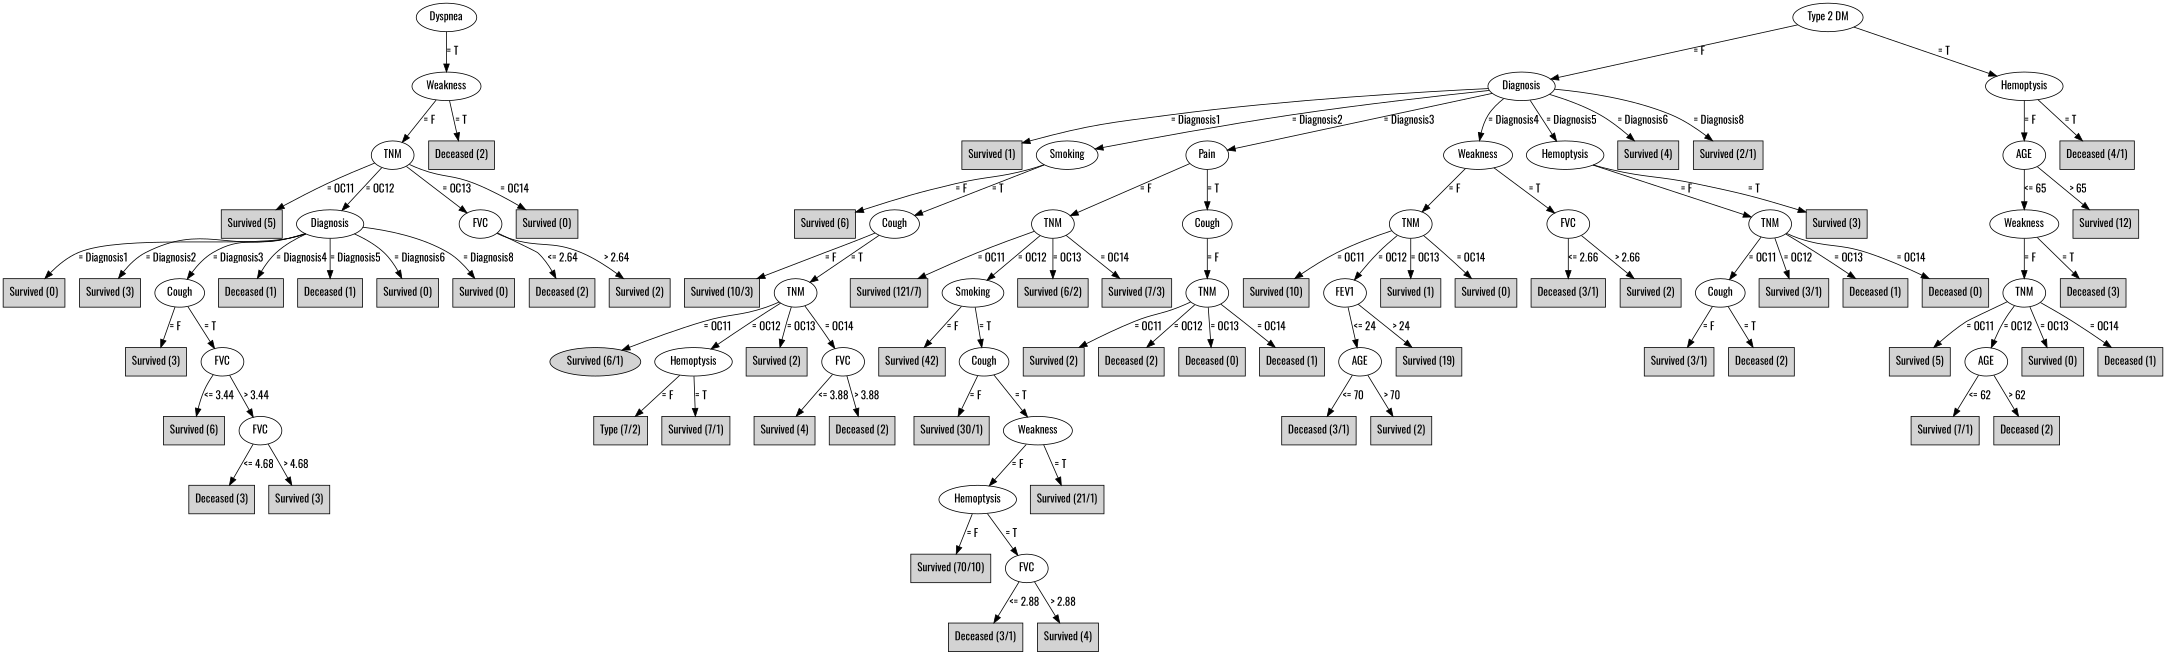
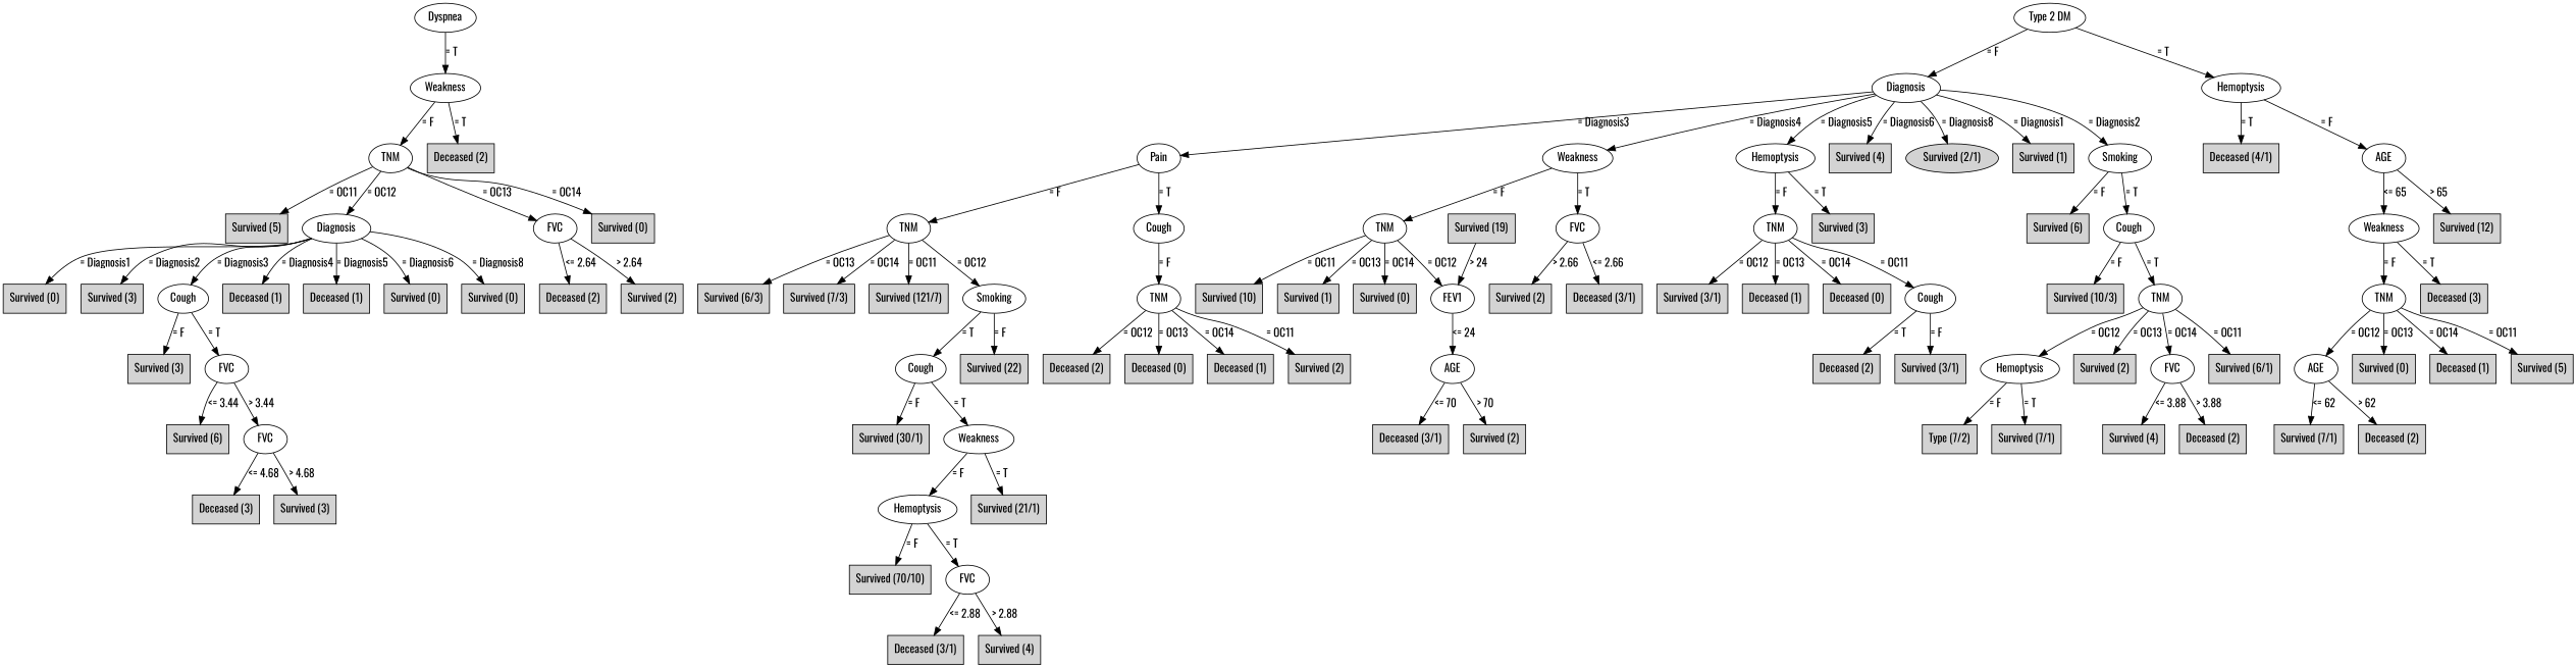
  digraph {
    fontname=Oswald
    node [fontname=Oswald shape=box style=filled]
    edge [fontname=Oswald]
    n1 [label=Dyspnea shape="" style=""]
    n2 [label=Weakness shape="" style=""]
    n3 [label="Type 2 DM" shape="" style=""]
    n4 [label=Diagnosis shape="" style=""]
    n5 [label=Hemoptysis shape="" style=""]
    n6 [label=TNM shape="" style=""]
    n7 [label="Deceased (2)"]
    n8 [label="Survived (1)"]
    n9 [label=Smoking shape="" style=""]
    n10 [label=Pain shape="" style=""]
    n11 [label=Weakness shape="" style=""]
    n12 [label=Hemoptysis shape="" style=""]
    n13 [label="Survived (4)"]
-   n14 [label="Survived (2/1)"]
+   n14 [label="Survived (2/1)" shape=ellipse]
    n15 [label=AGE shape="" style=""]
    n16 [label="Deceased (4/1)"]
    n17 [label="Survived (6)"]
    n18 [label=Cough shape="" style=""]
    n19 [label=TNM shape="" style=""]
    n20 [label=Cough shape="" style=""]
    n21 [label=TNM shape="" style=""]
    n22 [label=FVC shape="" style=""]
    n23 [label=TNM shape="" style=""]
    n24 [label="Survived (3)"]
    n25 [label="Survived (10/3)"]
    n26 [label=TNM shape="" style=""]
-   n27 [label="Survived (6/1)" shape=ellipse]
+   n27 [label="Survived (6/1)"]
    n28 [label=Hemoptysis shape="" style=""]
    n29 [label="Survived (2)"]
    n30 [label=FVC shape="" style=""]
    n31 [label="Type (7/2)"]
    n32 [label="Survived (7/1)"]
    n33 [label="Survived (4)"]
    n34 [label="Deceased (2)"]
    n35 [label="Survived (121/7)"]
    n36 [label=Smoking shape="" style=""]
-   n37 [label="Survived (6/2)"]
+   n37 [label="Survived (6/3)"]
    n38 [label="Survived (7/3)"]
    n39 [label=TNM shape="" style=""]
-   n40 [label="Survived (42)"]
+   n40 [label="Survived (22)"]
    n41 [label=Cough shape="" style=""]
    n42 [label="Survived (30/1)"]
    n43 [label=Weakness shape="" style=""]
    n44 [label=Hemoptysis shape="" style=""]
    n45 [label="Survived (21/1)"]
    n46 [label="Survived (70/10)"]
    n47 [label=FVC shape="" style=""]
    n48 [label="Deceased (3/1)"]
    n49 [label="Survived (4)"]
    n50 [label="Survived (2)"]
    n51 [label="Deceased (2)"]
    n52 [label="Deceased (0)"]
    n53 [label="Deceased (1)"]
    n54 [label="Survived (10)"]
    n55 [label=FEV1 shape="" style=""]
    n56 [label="Survived (1)"]
    n57 [label="Survived (0)"]
    n58 [label="Deceased (3/1)"]
    n59 [label="Survived (2)"]
    n60 [label=AGE shape="" style=""]
    n61 [label="Survived (19)"]
    n62 [label="Deceased (3/1)"]
    n63 [label="Survived (2)"]
    n64 [label=Cough shape="" style=""]
    n65 [label="Survived (3/1)"]
    n66 [label="Deceased (1)"]
    n67 [label="Deceased (0)"]
    n68 [label="Survived (3/1)"]
    n69 [label="Deceased (2)"]
    n70 [label=Weakness shape="" style=""]
    n71 [label="Survived (12)"]
    n72 [label=TNM shape="" style=""]
    n73 [label="Deceased (3)"]
    n74 [label="Survived (5)"]
    n75 [label=AGE shape="" style=""]
    n76 [label="Survived (0)"]
    n77 [label="Deceased (1)"]
    n78 [label="Survived (7/1)"]
    n79 [label="Deceased (2)"]
    n80 [label="Survived (5)"]
    n81 [label=Diagnosis shape="" style=""]
    n82 [label=FVC shape="" style=""]
    n83 [label="Survived (0)"]
    n84 [label="Survived (0)"]
    n85 [label="Survived (3)"]
    n86 [label=Cough shape="" style=""]
    n87 [label="Deceased (1)"]
    n88 [label="Deceased (1)"]
    n89 [label="Survived (0)"]
    n90 [label="Survived (0)"]
    n91 [label="Deceased (2)"]
    n92 [label="Survived (2)"]
    n93 [label="Survived (3)"]
    n94 [label=FVC shape="" style=""]
    n95 [label="Survived (6)"]
    n96 [label=FVC shape="" style=""]
    n97 [label="Deceased (3)"]
    n98 [label="Survived (3)"]
    n1 -> n2 [label="= T"]
    n2 -> n6 [label="= F"]
    n2 -> n7 [label="= T"]
    n3 -> n4 [label="= F"]
    n3 -> n5 [label="= T"]
    n4 -> n8 [label="= Diagnosis1"]
    n4 -> n9 [label="= Diagnosis2"]
    n4 -> n10 [label="= Diagnosis3"]
    n4 -> n11 [label="= Diagnosis4"]
    n4 -> n12 [label="= Diagnosis5"]
    n4 -> n13 [label="= Diagnosis6"]
    n4 -> n14 [label="= Diagnosis8"]
    n5 -> n15 [label="= F"]
    n5 -> n16 [label="= T"]
    n6 -> n80 [label="= OC11"]
    n6 -> n81 [label="= OC12"]
    n6 -> n82 [label="= OC13"]
    n6 -> n83 [label="= OC14"]
    n9 -> n17 [label="= F"]
    n9 -> n18 [label="= T"]
    n10 -> n19 [label="= F"]
    n10 -> n20 [label="= T"]
    n11 -> n21 [label="= F"]
    n11 -> n22 [label="= T"]
    n12 -> n23 [label="= F"]
    n12 -> n24 [label="= T"]
    n15 -> n70 [label="<= 65"]
    n15 -> n71 [label="> 65"]
    n18 -> n25 [label="= F"]
    n18 -> n26 [label="= T"]
    n19 -> n35 [label="= OC11"]
    n19 -> n36 [label="= OC12"]
    n19 -> n37 [label="= OC13"]
    n19 -> n38 [label="= OC14"]
    n20 -> n39 [label="= F"]
    n21 -> n54 [label="= OC11"]
    n21 -> n55 [label="= OC12"]
    n21 -> n56 [label="= OC13"]
    n21 -> n57 [label="= OC14"]
    n22 -> n58 [label="<= 2.66"]
    n22 -> n59 [label="> 2.66"]
    n23 -> n64 [label="= OC11"]
    n23 -> n65 [label="= OC12"]
    n23 -> n66 [label="= OC13"]
    n23 -> n67 [label="= OC14"]
    n26 -> n27 [label="= OC11"]
    n26 -> n28 [label="= OC12"]
    n26 -> n29 [label="= OC13"]
    n26 -> n30 [label="= OC14"]
    n28 -> n31 [label="= F"]
    n28 -> n32 [label="= T"]
    n30 -> n33 [label="<= 3.88"]
    n30 -> n34 [label="> 3.88"]
    n36 -> n40 [label="= F"]
    n36 -> n41 [label="= T"]
    n39 -> n50 [label="= OC11"]
    n39 -> n51 [label="= OC12"]
    n39 -> n52 [label="= OC13"]
    n39 -> n53 [label="= OC14"]
    n41 -> n42 [label="= F"]
    n41 -> n43 [label="= T"]
    n43 -> n44 [label="= F"]
    n43 -> n45 [label="= T"]
    n44 -> n46 [label="= F"]
    n44 -> n47 [label="= T"]
    n47 -> n48 [label="<= 2.88"]
    n47 -> n49 [label="> 2.88"]
    n55 -> n60 [label="<= 24"]
-   n55 -> n61 [label="> 24"]
+   n61 -> n55 [label="> 24"]
    n60 -> n62 [label="<= 70"]
    n60 -> n63 [label="> 70"]
    n64 -> n68 [label="= F"]
    n64 -> n69 [label="= T"]
    n70 -> n72 [label="= F"]
    n70 -> n73 [label="= T"]
    n72 -> n74 [label="= OC11"]
    n72 -> n75 [label="= OC12"]
    n72 -> n76 [label="= OC13"]
    n72 -> n77 [label="= OC14"]
    n75 -> n78 [label="<= 62"]
    n75 -> n79 [label="> 62"]
    n81 -> n84 [label="= Diagnosis1"]
    n81 -> n85 [label="= Diagnosis2"]
    n81 -> n86 [label="= Diagnosis3"]
    n81 -> n87 [label="= Diagnosis4"]
    n81 -> n88 [label="= Diagnosis5"]
    n81 -> n89 [label="= Diagnosis6"]
    n81 -> n90 [label="= Diagnosis8"]
    n82 -> n91 [label="<= 2.64"]
    n82 -> n92 [label="> 2.64"]
    n86 -> n93 [label="= F"]
    n86 -> n94 [label="= T"]
    n94 -> n95 [label="<= 3.44"]
    n94 -> n96 [label="> 3.44"]
    n96 -> n97 [label="<= 4.68"]
    n96 -> n98 [label="> 4.68"]
  }
